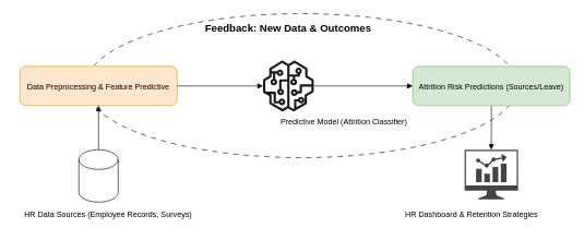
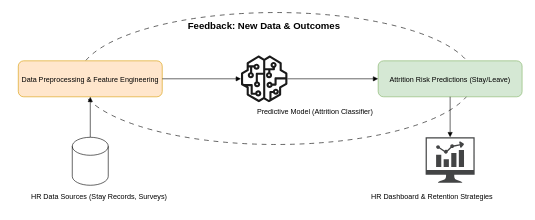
  <mxCell id="0" />
  <mxCell id="1" parent="0" />
  <mxCell id="2" value="" style="ellipse;whiteSpace=wrap;html=1;fillColor=none;dashed=1;dashPattern=8 8;" vertex="1" parent="1"><mxGeometry x="130" y="20" width="660" height="220" as="geometry" /></mxCell>
- <mxCell id="3" value="Data Preprocessing &amp; Feature Predictive" style="shape=rectangle;rounded=1;fillColor=#ffe6cc;strokeColor=#d79b00;" vertex="1" parent="1"><mxGeometry x="30" y="100.5" width="240" height="60" as="geometry" /></mxCell>
- <mxCell id="4" value="Attrition Risk Predictions (Sources/Leave)" style="shape=rectangle;rounded=1;fillColor=#d5e8d4;strokeColor=#82b366;" vertex="1" parent="1"><mxGeometry x="630" y="100.5" width="240" height="60" as="geometry" /></mxCell>
+ <mxCell id="3" value="Data Preprocessing &amp; Feature Engineering" style="shape=rectangle;rounded=1;fillColor=#ffe6cc;strokeColor=#d79b00;" vertex="1" parent="1"><mxGeometry x="30" y="100.5" width="240" height="60" as="geometry" /></mxCell>
+ <mxCell id="4" value="Attrition Risk Predictions (Stay/Leave)" style="shape=rectangle;rounded=1;fillColor=#d5e8d4;strokeColor=#82b366;" vertex="1" parent="1"><mxGeometry x="630" y="100.5" width="240" height="60" as="geometry" /></mxCell>
  <mxCell id="5" value="Feedback: New Data &amp; Outcomes" style="text;strokeColor=none;fillColor=none;align=center;verticalAlign=middle;fontSize=16;fontStyle=1" vertex="1" parent="1"><mxGeometry x="310" y="25.5" width="260" height="30" as="geometry" /></mxCell>
  <mxCell id="6" style="endArrow=block;endFill=1;exitX=0.5;exitY=0;exitDx=0;exitDy=0;exitPerimeter=0;" edge="1" parent="1" source="10" target="3"><mxGeometry relative="1" as="geometry"><mxPoint x="150" y="288" as="sourcePoint" /></mxGeometry></mxCell>
  <mxCell id="7" style="endArrow=block;endFill=1;" edge="1" parent="1" source="3" target="12"><mxGeometry relative="1" as="geometry"><mxPoint x="330" y="130.5" as="targetPoint" /></mxGeometry></mxCell>
  <mxCell id="8" style="endArrow=block;endFill=1;" edge="1" parent="1" source="12" target="4"><mxGeometry relative="1" as="geometry"><mxPoint x="550" y="130.5" as="sourcePoint" /></mxGeometry></mxCell>
  <mxCell id="9" style="endArrow=block;endFill=1;" edge="1" parent="1" source="4" target="14"><mxGeometry relative="1" as="geometry"><mxPoint x="750" y="288" as="targetPoint" /></mxGeometry></mxCell>
  <mxCell id="10" value="" style="shape=cylinder3;whiteSpace=wrap;html=1;boundedLbl=1;backgroundOutline=1;size=15;" vertex="1" parent="1"><mxGeometry x="120" y="228" width="60" height="80" as="geometry" /></mxCell>
- <mxCell id="11" value="&lt;span style=&quot;font-family: Helvetica; font-size: 12px; font-style: normal; font-variant-ligatures: normal; font-variant-caps: normal; font-weight: 400; letter-spacing: normal; orphans: 2; text-indent: 0px; text-transform: none; widows: 2; word-spacing: 0px; -webkit-text-stroke-width: 0px; white-space: nowrap; text-decoration-thickness: initial; text-decoration-style: initial; text-decoration-color: initial; float: none; display: inline !important;&quot;&gt;HR Data Sources (Employee Records, Surveys)&lt;/span&gt;" style="text;whiteSpace=wrap;html=1;labelBackgroundColor=none;fontColor=#000000;align=center;" vertex="1" parent="1"><mxGeometry x="20" y="313" width="290" height="25" as="geometry" /></mxCell>
+ <mxCell id="11" value="&lt;span style=&quot;font-family: Helvetica; font-size: 12px; font-style: normal; font-variant-ligatures: normal; font-variant-caps: normal; font-weight: 400; letter-spacing: normal; orphans: 2; text-indent: 0px; text-transform: none; widows: 2; word-spacing: 0px; -webkit-text-stroke-width: 0px; white-space: nowrap; text-decoration-thickness: initial; text-decoration-style: initial; text-decoration-color: initial; float: none; display: inline !important;&quot;&gt;HR Data Sources (Stay Records, Surveys)&lt;/span&gt;" style="text;whiteSpace=wrap;html=1;labelBackgroundColor=none;fontColor=#000000;align=center;" vertex="1" parent="1"><mxGeometry x="20" y="313" width="290" height="25" as="geometry" /></mxCell>
  <mxCell id="12" value="&lt;div&gt;&lt;br&gt;&lt;/div&gt;" style="sketch=0;outlineConnect=0;fontColor=#232F3E;gradientColor=none;fillColor=#1A1A1A;strokeColor=none;dashed=0;verticalLabelPosition=bottom;verticalAlign=top;align=center;html=1;fontSize=12;fontStyle=0;aspect=fixed;pointerEvents=1;shape=mxgraph.aws4.sagemaker_model;" vertex="1" parent="1"><mxGeometry x="401" y="91.5" width="78" height="78" as="geometry" /></mxCell>
  <mxCell id="13" value="&lt;br&gt;&lt;span style=&quot;color: rgb(0, 0, 0); text-wrap-mode: nowrap; float: none; display: inline !important;&quot;&gt;Predictive Model (Attrition Classifier)&lt;/span&gt;&lt;div&gt;&lt;br style=&quot;color: rgb(35, 47, 62); text-wrap-mode: nowrap;&quot;&gt;&lt;/div&gt;" style="text;html=1;align=center;verticalAlign=middle;whiteSpace=wrap;rounded=0;" vertex="1" parent="1"><mxGeometry x="495" y="169.5" width="60" height="30" as="geometry" /></mxCell>
  <mxCell id="14" value="" style="sketch=0;pointerEvents=1;shadow=0;dashed=0;html=1;strokeColor=none;fillColor=#434445;aspect=fixed;labelPosition=center;verticalLabelPosition=bottom;verticalAlign=top;align=center;outlineConnect=0;shape=mxgraph.vvd.nsx_dashboard;" vertex="1" parent="1"><mxGeometry x="709.14" y="228" width="81.72" height="76" as="geometry" /></mxCell>
  <mxCell id="15" value="&lt;div&gt;&lt;span style=&quot;text-wrap-mode: nowrap;&quot;&gt;HR Dashboard &amp;amp; Retention Strategies&lt;/span&gt;&lt;/div&gt;" style="text;html=1;align=center;verticalAlign=middle;whiteSpace=wrap;rounded=0;" vertex="1" parent="1"><mxGeometry x="690" y="313" width="60" height="30" as="geometry" /></mxCell>
